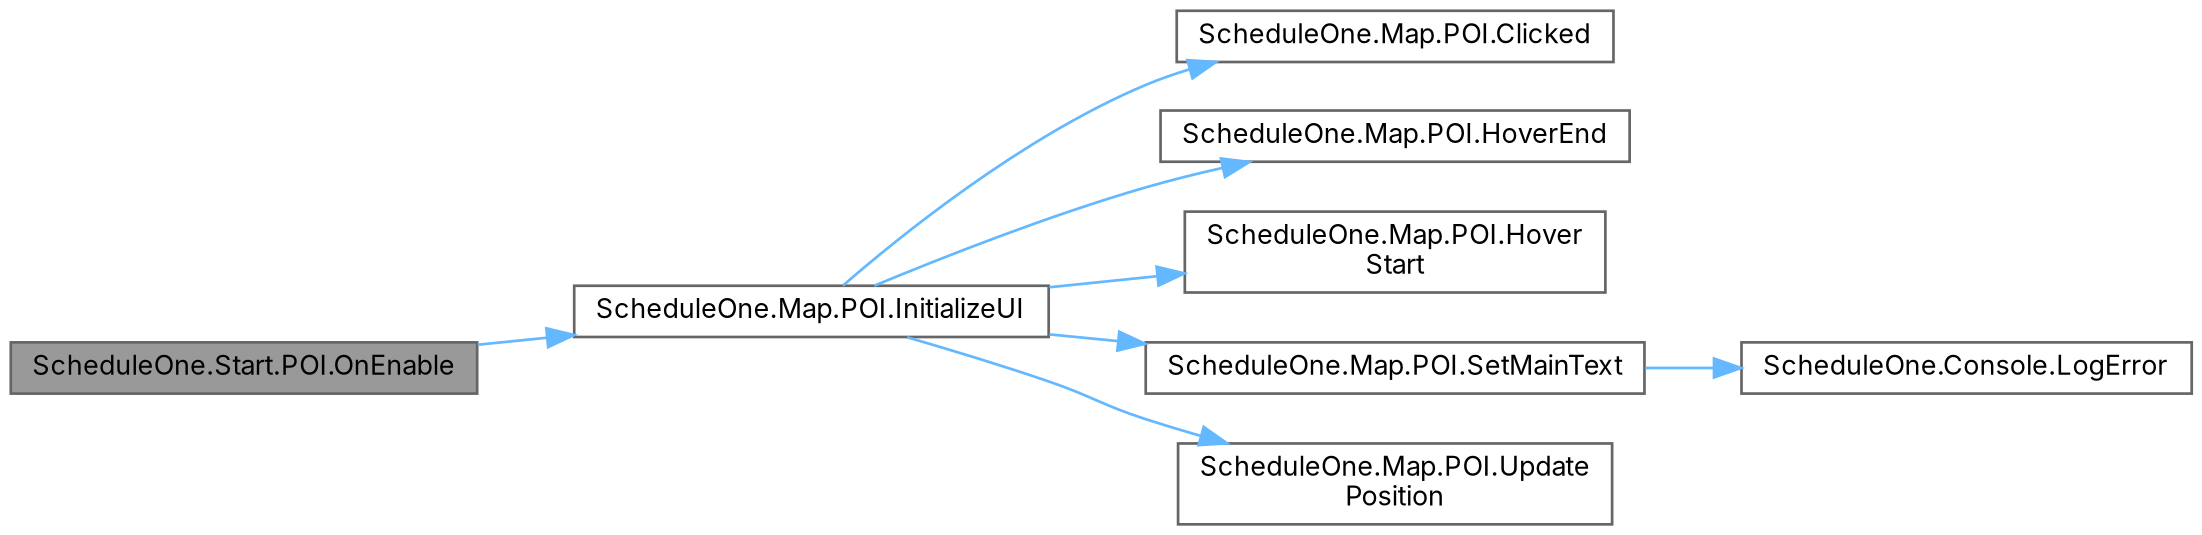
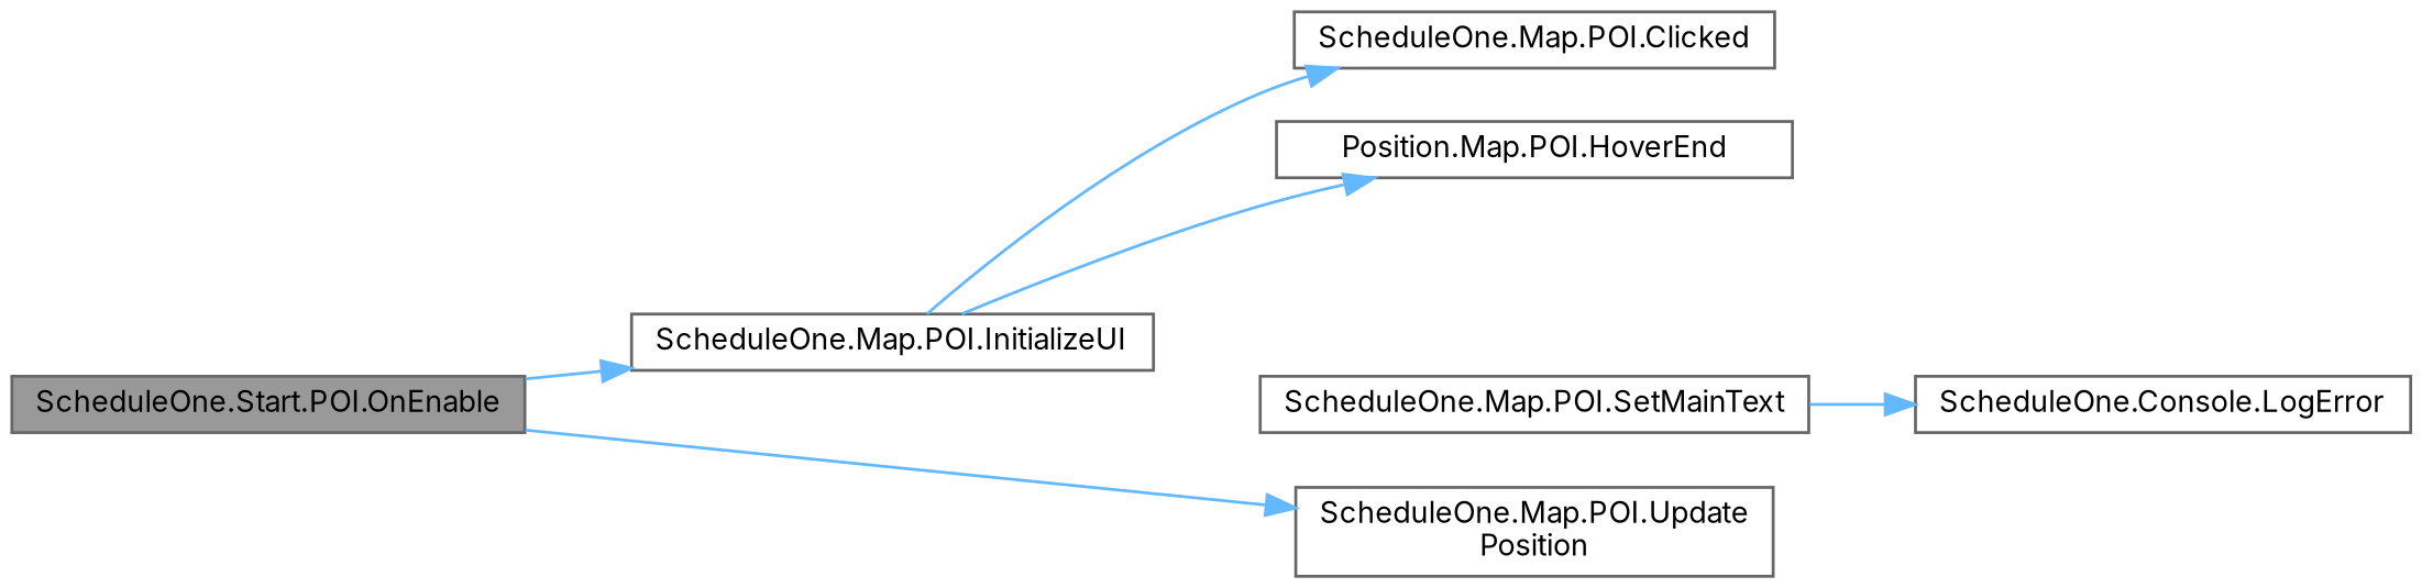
  digraph {
    fontname=Inter
    rankdir=LR
    node [color=grey40 fillcolor=white fontname=Inter fontsize=10 shape=box style=filled]
    edge [color=steelblue1 fontname=Inter fontsize=10 labelfontname=Helvetica labelfontsize=10 style=solid]
    n1 [color=gray40 fillcolor=grey60 fontcolor=black height=0.2 label="ScheduleOne.Start.POI.OnEnable" width=0.4]
    n2 [height=0.2 label="ScheduleOne.Map.POI.InitializeUI" width=0.4]
    n3 [height=0.2 label="ScheduleOne.Map.POI.Clicked" width=0.4]
-   n4 [height=0.2 label="ScheduleOne.Map.POI.HoverEnd" width=0.4]
-   n5 [height=0.2 label="ScheduleOne.Map.POI.Hover\lStart" width=0.4]
+   n4 [height=0.2 label="Position.Map.POI.HoverEnd" width=0.4]
    n6 [height=0.2 label="ScheduleOne.Map.POI.SetMainText" width=0.4]
    n7 [height=0.2 label="ScheduleOne.Map.POI.Update\lPosition" width=0.4]
    n8 [height=0.2 label="ScheduleOne.Console.LogError" width=0.4]
    n1 -> n2
    n2 -> n3
    n2 -> n4
-   n2 -> n5
-   n2 -> n6
-   n2 -> n7
+   n1 -> n7
    n6 -> n8
  }
